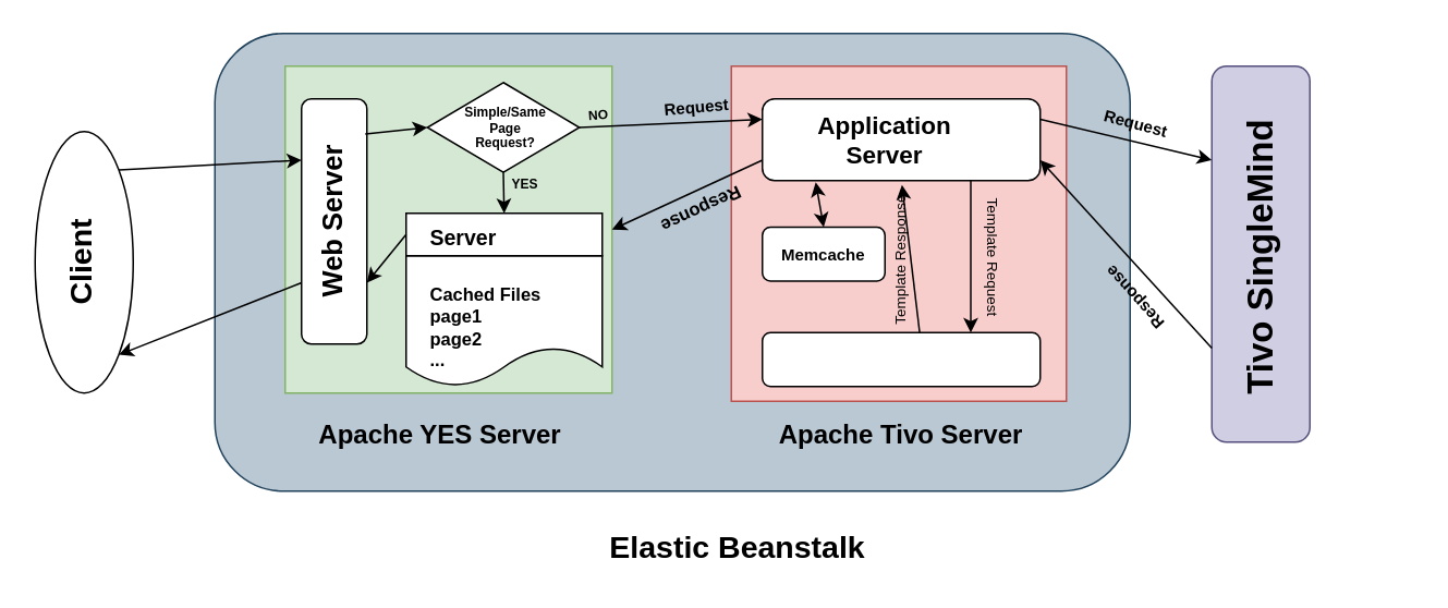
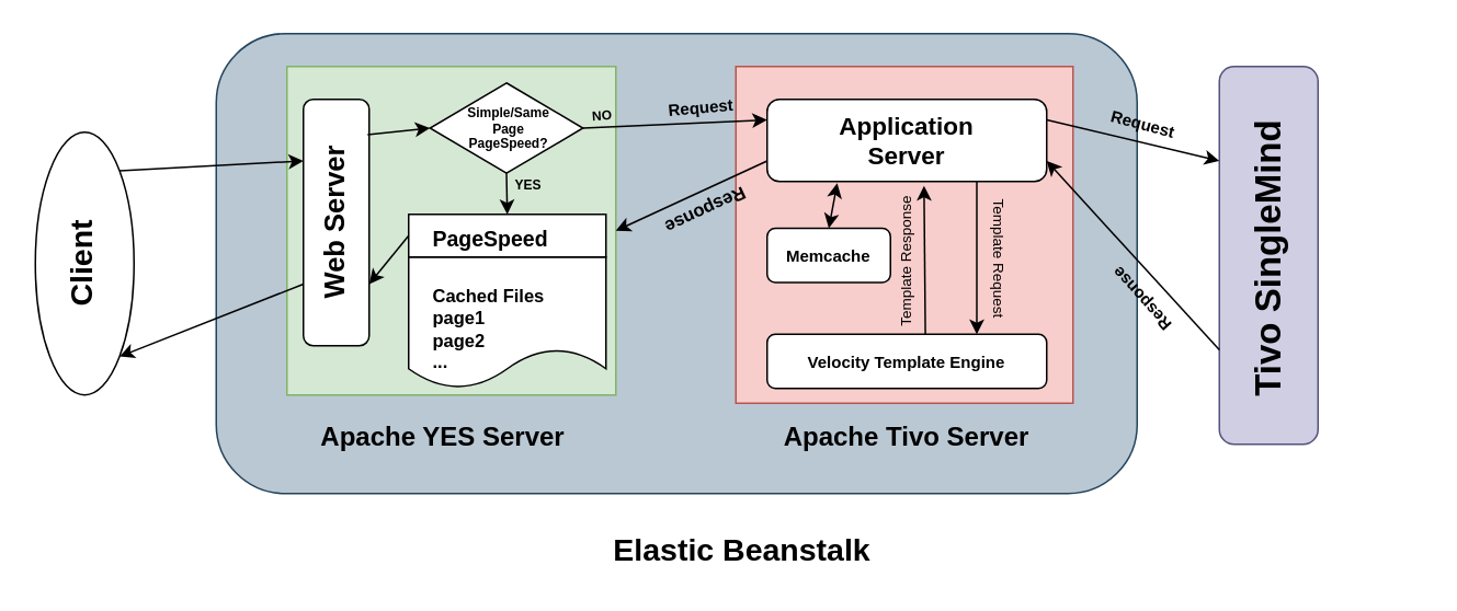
  <mxCell id="0" />
  <mxCell id="1" parent="0" />
  <mxCell id="2" value="" style="rounded=1;whiteSpace=wrap;html=1;fillColor=#bac8d3;strokeColor=#23445d;" vertex="1" parent="1"><mxGeometry x="131" y="20" width="560" height="280" as="geometry" /></mxCell>
  <mxCell id="3" value="" style="ellipse;whiteSpace=wrap;html=1;" vertex="1" parent="1"><mxGeometry x="21" y="80" width="60" height="160" as="geometry" /></mxCell>
  <mxCell id="4" value="" style="rounded=1;whiteSpace=wrap;html=1;fillColor=#d0cee2;strokeColor=#56517e;" vertex="1" parent="1"><mxGeometry x="741" y="40" width="60" height="230" as="geometry" /></mxCell>
  <mxCell id="5" value="" style="whiteSpace=wrap;html=1;aspect=fixed;fillColor=#d5e8d4;strokeColor=#82b366;" vertex="1" parent="1"><mxGeometry x="174" y="40" width="200" height="200" as="geometry" /></mxCell>
  <mxCell id="6" value="" style="whiteSpace=wrap;html=1;aspect=fixed;fillColor=#f8cecc;strokeColor=#b85450;" vertex="1" parent="1"><mxGeometry x="447" y="40" width="205" height="205" as="geometry" /></mxCell>
  <mxCell id="7" value="Apache YES Server" style="text;html=1;strokeColor=none;fillColor=none;align=center;verticalAlign=middle;whiteSpace=wrap;rounded=0;fontStyle=1;fontSize=16;" vertex="1" parent="1"><mxGeometry x="174" y="250" width="190" height="30" as="geometry" /></mxCell>
  <mxCell id="8" value="Apache Tivo Server" style="text;html=1;strokeColor=none;fillColor=none;align=center;verticalAlign=middle;whiteSpace=wrap;rounded=0;fontStyle=1;fontSize=16;" vertex="1" parent="1"><mxGeometry x="456" y="250" width="190" height="30" as="geometry" /></mxCell>
  <mxCell id="9" value="Elastic Beanstalk" style="text;html=1;strokeColor=none;fillColor=none;align=center;verticalAlign=middle;whiteSpace=wrap;rounded=0;fontStyle=1;fontSize=19;" vertex="1" parent="1"><mxGeometry x="356" y="320" width="190" height="30" as="geometry" /></mxCell>
  <mxCell id="10" value="Client" style="text;html=1;strokeColor=none;fillColor=none;align=center;verticalAlign=middle;whiteSpace=wrap;rounded=0;fontSize=19;rotation=-90;fontStyle=1" vertex="1" parent="1"><mxGeometry x="20" y="145" width="60" height="30" as="geometry" /></mxCell>
  <mxCell id="11" value="" style="rounded=1;whiteSpace=wrap;html=1;fontSize=19;" vertex="1" parent="1"><mxGeometry x="184" y="60" width="40" height="150" as="geometry" /></mxCell>
  <mxCell id="12" value="" style="rounded=1;whiteSpace=wrap;html=1;fontSize=19;" vertex="1" parent="1"><mxGeometry x="466" y="60" width="170" height="50" as="geometry" /></mxCell>
  <mxCell id="13" value="Web Server" style="text;html=1;strokeColor=none;fillColor=none;align=center;verticalAlign=middle;whiteSpace=wrap;rounded=0;fontSize=17;rotation=-90;fontStyle=1" vertex="1" parent="1"><mxGeometry x="154" y="120" width="100" height="30" as="geometry" /></mxCell>
- <mxCell id="14" value="Application Server" style="text;html=1;strokeColor=none;fillColor=none;align=center;verticalAlign=middle;whiteSpace=wrap;rounded=0;fontSize=15;fontStyle=1" vertex="1" parent="1"><mxGeometry x="476" y="65" width="130" height="40" as="geometry" /></mxCell>
+ <mxCell id="14" value="Application Server" style="text;html=1;strokeColor=none;fillColor=none;align=center;verticalAlign=middle;whiteSpace=wrap;rounded=0;fontSize=15;fontStyle=1" vertex="1" parent="1"><mxGeometry x="486" y="65" width="130" height="40" as="geometry" /></mxCell>
  <mxCell id="15" value="Tivo SingleMind" style="text;html=1;strokeColor=none;fillColor=none;align=center;verticalAlign=middle;whiteSpace=wrap;rounded=0;fontSize=22;fontStyle=1;rotation=-90;" vertex="1" parent="1"><mxGeometry x="678.5" y="142.5" width="185" height="30" as="geometry" /></mxCell>
  <mxCell id="16" value="" style="shape=document;whiteSpace=wrap;html=1;boundedLbl=1;fontSize=22;" vertex="1" parent="1"><mxGeometry x="248" y="156" width="120" height="80" as="geometry" /></mxCell>
  <mxCell id="17" value="Cached Files&lt;br style=&quot;font-size: 11px;&quot;&gt;page1&lt;br style=&quot;font-size: 11px;&quot;&gt;page2&lt;br style=&quot;font-size: 11px;&quot;&gt;..." style="text;html=1;strokeColor=none;fillColor=none;align=left;verticalAlign=middle;whiteSpace=wrap;rounded=0;fontSize=11;fontStyle=1" vertex="1" parent="1"><mxGeometry x="261" y="170" width="80" height="60" as="geometry" /></mxCell>
  <mxCell id="18" value="" style="rounded=0;whiteSpace=wrap;html=1;fontSize=10;" vertex="1" parent="1"><mxGeometry x="248" y="130" width="120" height="26" as="geometry" /></mxCell>
- <mxCell id="19" value="Server" style="text;html=1;strokeColor=none;fillColor=none;align=left;verticalAlign=middle;whiteSpace=wrap;rounded=0;fontSize=13;fontStyle=1" vertex="1" parent="1"><mxGeometry x="261" y="130" width="77" height="30" as="geometry" /></mxCell>
+ <mxCell id="19" value="PageSpeed" style="text;html=1;strokeColor=none;fillColor=none;align=left;verticalAlign=middle;whiteSpace=wrap;rounded=0;fontSize=13;fontStyle=1" vertex="1" parent="1"><mxGeometry x="261" y="130" width="77" height="30" as="geometry" /></mxCell>
  <mxCell id="20" value="" style="rhombus;whiteSpace=wrap;html=1;fontSize=10;" vertex="1" parent="1"><mxGeometry x="261" y="50" width="93" height="55" as="geometry" /></mxCell>
- <mxCell id="21" value="Simple/Same Page Request?" style="text;html=1;strokeColor=none;fillColor=none;align=center;verticalAlign=middle;whiteSpace=wrap;rounded=0;fontSize=8;fontStyle=1" vertex="1" parent="1"><mxGeometry x="284.5" y="62.5" width="48" height="30" as="geometry" /></mxCell>
+ <mxCell id="21" value="Simple/Same Page PageSpeed?" style="text;html=1;strokeColor=none;fillColor=none;align=center;verticalAlign=middle;whiteSpace=wrap;rounded=0;fontSize=8;fontStyle=1" vertex="1" parent="1"><mxGeometry x="284.5" y="62.5" width="48" height="30" as="geometry" /></mxCell>
  <mxCell id="22" value="" style="endArrow=classic;html=1;rounded=0;fontSize=8;exitX=0.5;exitY=1;exitDx=0;exitDy=0;entryX=0.5;entryY=0;entryDx=0;entryDy=0;" edge="1" parent="1" source="20" target="18"><mxGeometry width="50" height="50" relative="1" as="geometry"><mxPoint x="381" y="150" as="sourcePoint" /><mxPoint x="431" y="100" as="targetPoint" /></mxGeometry></mxCell>
  <mxCell id="23" value="YES" style="text;html=1;strokeColor=none;fillColor=none;align=center;verticalAlign=middle;whiteSpace=wrap;rounded=0;fontSize=8;fontStyle=1" vertex="1" parent="1"><mxGeometry x="301" y="102" width="40" height="20" as="geometry" /></mxCell>
  <mxCell id="24" value="" style="endArrow=classic;html=1;rounded=0;fontSize=8;entryX=1;entryY=0.75;entryDx=0;entryDy=0;exitX=0;exitY=0.5;exitDx=0;exitDy=0;" edge="1" parent="1" source="18" target="11"><mxGeometry width="50" height="50" relative="1" as="geometry"><mxPoint x="381" y="150" as="sourcePoint" /><mxPoint x="431" y="100" as="targetPoint" /></mxGeometry></mxCell>
  <mxCell id="25" value="" style="endArrow=classic;html=1;rounded=0;fontSize=8;exitX=0.975;exitY=0.143;exitDx=0;exitDy=0;exitPerimeter=0;entryX=0;entryY=0.5;entryDx=0;entryDy=0;" edge="1" parent="1" source="11" target="20"><mxGeometry width="50" height="50" relative="1" as="geometry"><mxPoint x="381" y="150" as="sourcePoint" /><mxPoint x="431" y="100" as="targetPoint" /></mxGeometry></mxCell>
  <mxCell id="26" value="" style="endArrow=classic;html=1;rounded=0;fontSize=8;entryX=0;entryY=0.25;entryDx=0;entryDy=0;exitX=1;exitY=0;exitDx=0;exitDy=0;" edge="1" parent="1" source="3" target="11"><mxGeometry width="50" height="50" relative="1" as="geometry"><mxPoint x="71" y="124" as="sourcePoint" /><mxPoint x="181" y="124" as="targetPoint" /></mxGeometry></mxCell>
  <mxCell id="27" value="" style="endArrow=classic;html=1;rounded=0;fontSize=8;entryX=1;entryY=1;entryDx=0;entryDy=0;exitX=0;exitY=0.75;exitDx=0;exitDy=0;" edge="1" parent="1" source="11" target="3"><mxGeometry width="50" height="50" relative="1" as="geometry"><mxPoint x="381" y="150" as="sourcePoint" /><mxPoint x="431" y="100" as="targetPoint" /></mxGeometry></mxCell>
  <mxCell id="28" value="" style="endArrow=classic;html=1;rounded=0;fontSize=8;exitX=1;exitY=0.5;exitDx=0;exitDy=0;entryX=0;entryY=0.25;entryDx=0;entryDy=0;" edge="1" parent="1" source="20" target="12"><mxGeometry width="50" height="50" relative="1" as="geometry"><mxPoint x="381" y="150" as="sourcePoint" /><mxPoint x="431" y="100" as="targetPoint" /></mxGeometry></mxCell>
  <mxCell id="29" value="" style="endArrow=classic;html=1;rounded=0;fontSize=8;entryX=0;entryY=0.25;entryDx=0;entryDy=0;exitX=1;exitY=0.25;exitDx=0;exitDy=0;" edge="1" parent="1" source="12" target="4"><mxGeometry width="50" height="50" relative="1" as="geometry"><mxPoint x="636" y="80" as="sourcePoint" /><mxPoint x="686" y="30" as="targetPoint" /></mxGeometry></mxCell>
  <mxCell id="30" value="" style="group" vertex="1" connectable="0" parent="1"><mxGeometry x="466" y="203" width="170" height="33" as="geometry" /></mxCell>
  <mxCell id="31" value="" style="rounded=1;whiteSpace=wrap;html=1;fontSize=10;" vertex="1" parent="30"><mxGeometry width="170" height="33" as="geometry" /></mxCell>
+ <mxCell id="32" value="Velocity Template Engine" style="text;html=1;strokeColor=none;fillColor=none;align=center;verticalAlign=middle;whiteSpace=wrap;rounded=0;fontSize=10;fontStyle=1" vertex="1" parent="30"><mxGeometry y="10" width="170" height="13" as="geometry" /></mxCell>
  <mxCell id="33" value="" style="group" vertex="1" connectable="0" parent="1"><mxGeometry x="466" y="138.5" width="135" height="33" as="geometry" /></mxCell>
  <mxCell id="34" value="" style="rounded=1;whiteSpace=wrap;html=1;fontSize=10;" vertex="1" parent="33"><mxGeometry width="75" height="33" as="geometry" /></mxCell>
  <mxCell id="35" value="Memcache" style="text;html=1;strokeColor=none;fillColor=none;align=center;verticalAlign=middle;whiteSpace=wrap;rounded=0;fontSize=10;fontStyle=1" vertex="1" parent="33"><mxGeometry y="10" width="75" height="13" as="geometry" /></mxCell>
  <mxCell id="36" value="Template Response" style="text;html=1;strokeColor=none;fillColor=none;align=center;verticalAlign=middle;whiteSpace=wrap;rounded=0;fontSize=9;rotation=-90;fontStyle=0" vertex="1" parent="33"><mxGeometry x="35" y="9" width="100" height="22.5" as="geometry" /></mxCell>
  <mxCell id="37" value="" style="endArrow=classic;html=1;rounded=0;fontSize=8;exitX=0;exitY=0.75;exitDx=0;exitDy=0;entryX=1;entryY=0.75;entryDx=0;entryDy=0;" edge="1" parent="1" source="4" target="12"><mxGeometry width="50" height="50" relative="1" as="geometry"><mxPoint x="381" y="250" as="sourcePoint" /><mxPoint x="431" y="200" as="targetPoint" /></mxGeometry></mxCell>
  <mxCell id="38" value="" style="endArrow=classic;html=1;rounded=0;fontSize=8;exitX=0.75;exitY=1;exitDx=0;exitDy=0;entryX=0.75;entryY=0;entryDx=0;entryDy=0;" edge="1" parent="1" source="12" target="31"><mxGeometry width="50" height="50" relative="1" as="geometry"><mxPoint x="381" y="250" as="sourcePoint" /><mxPoint x="431" y="200" as="targetPoint" /></mxGeometry></mxCell>
  <mxCell id="39" value="" style="endArrow=classic;html=1;rounded=0;fontSize=8;exitX=0.566;exitY=0;exitDx=0;exitDy=0;exitPerimeter=0;entryX=0.58;entryY=1.19;entryDx=0;entryDy=0;entryPerimeter=0;" edge="1" parent="1" source="31" target="14"><mxGeometry width="50" height="50" relative="1" as="geometry"><mxPoint x="603.5" y="110" as="sourcePoint" /><mxPoint x="562" y="150" as="targetPoint" /></mxGeometry></mxCell>
  <mxCell id="40" value="" style="endArrow=classic;html=1;rounded=0;fontSize=8;entryX=1;entryY=0.5;entryDx=0;entryDy=0;exitX=0;exitY=0.75;exitDx=0;exitDy=0;" edge="1" parent="1" source="12" target="5"><mxGeometry width="50" height="50" relative="1" as="geometry"><mxPoint x="381" y="250" as="sourcePoint" /><mxPoint x="431" y="200" as="targetPoint" /></mxGeometry></mxCell>
  <mxCell id="41" value="NO" style="text;html=1;strokeColor=none;fillColor=none;align=center;verticalAlign=middle;whiteSpace=wrap;rounded=0;fontSize=8;fontStyle=1;rotation=-4;" vertex="1" parent="1"><mxGeometry x="346.35" y="64.99" width="40" height="10" as="geometry" /></mxCell>
  <mxCell id="42" value="" style="endArrow=classic;startArrow=classic;html=1;rounded=0;fontSize=8;entryX=0.174;entryY=1.15;entryDx=0;entryDy=0;entryPerimeter=0;exitX=0.5;exitY=0;exitDx=0;exitDy=0;" edge="1" parent="1" source="34" target="14"><mxGeometry width="50" height="50" relative="1" as="geometry"><mxPoint x="381" y="170" as="sourcePoint" /><mxPoint x="431" y="120" as="targetPoint" /></mxGeometry></mxCell>
  <mxCell id="43" value="Request" style="text;html=1;strokeColor=none;fillColor=none;align=center;verticalAlign=middle;whiteSpace=wrap;rounded=0;fontSize=10;fontStyle=1;rotation=15;" vertex="1" parent="1"><mxGeometry x="665" y="65" width="60" height="19.99" as="geometry" /></mxCell>
  <mxCell id="44" value="Response" style="text;html=1;strokeColor=none;fillColor=none;align=center;verticalAlign=middle;whiteSpace=wrap;rounded=0;fontSize=10;fontStyle=1;rotation=-132;" vertex="1" parent="1"><mxGeometry x="664" y="172" width="60" height="20" as="geometry" /></mxCell>
  <mxCell id="45" value="Template Request" style="text;html=1;strokeColor=none;fillColor=none;align=center;verticalAlign=middle;whiteSpace=wrap;rounded=0;fontSize=9;rotation=90;fontStyle=0" vertex="1" parent="1"><mxGeometry x="557.25" y="146.25" width="100" height="22.5" as="geometry" /></mxCell>
  <mxCell id="46" value="Response" style="text;html=1;strokeColor=none;fillColor=none;align=center;verticalAlign=middle;whiteSpace=wrap;rounded=0;fontSize=11;fontStyle=1;rotation=-205;" vertex="1" parent="1"><mxGeometry x="399" y="113" width="60" height="30" as="geometry" /></mxCell>
  <mxCell id="47" value="Request" style="text;html=1;strokeColor=none;fillColor=none;align=center;verticalAlign=middle;whiteSpace=wrap;rounded=0;fontSize=10;fontStyle=1;rotation=-5;" vertex="1" parent="1"><mxGeometry x="396" y="55" width="60" height="19.99" as="geometry" /></mxCell>
